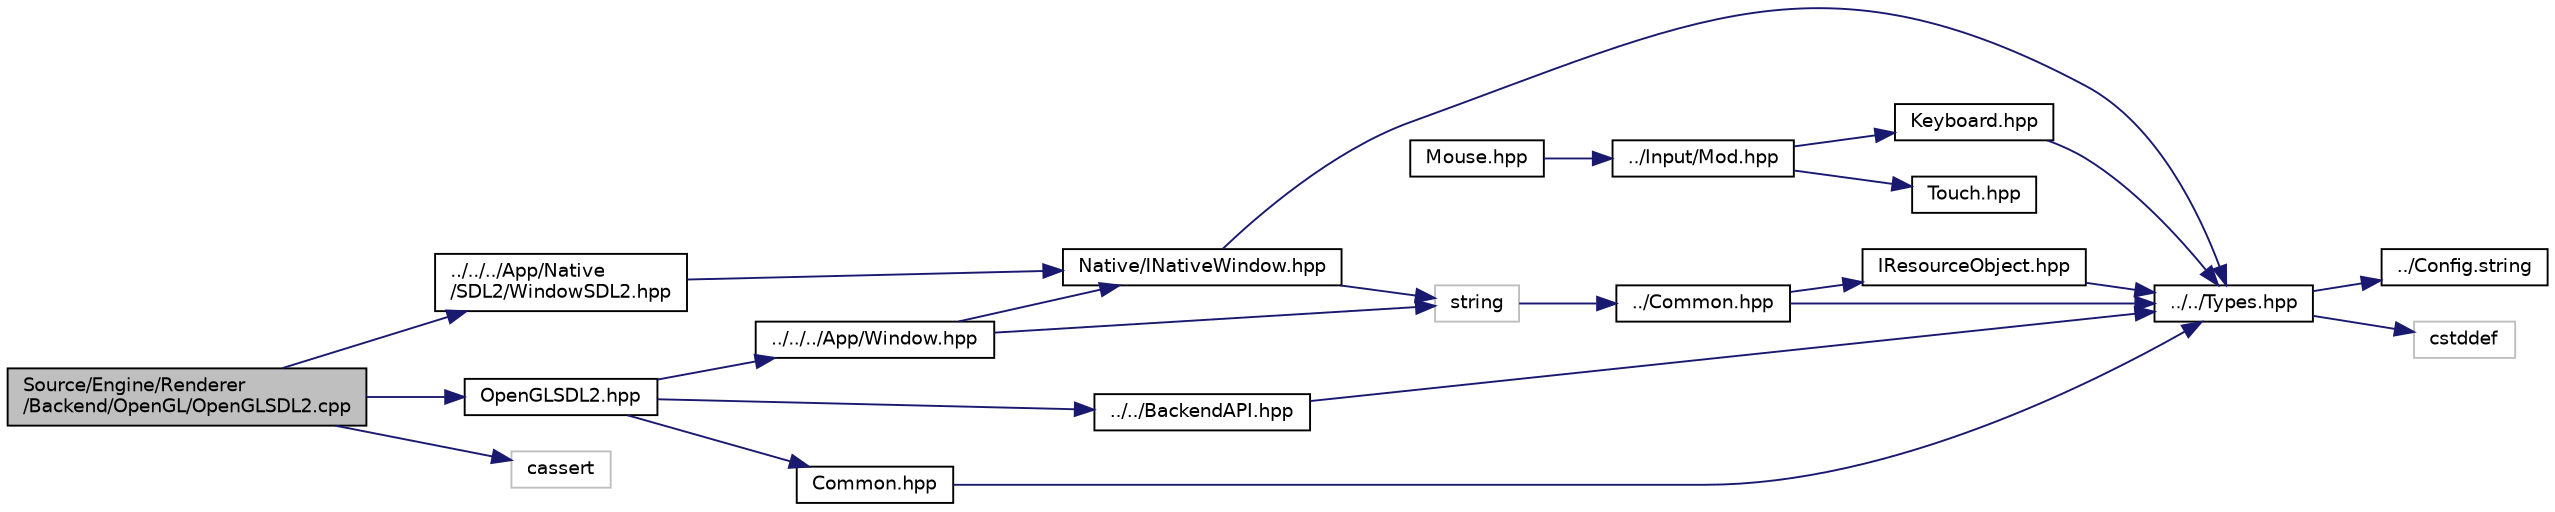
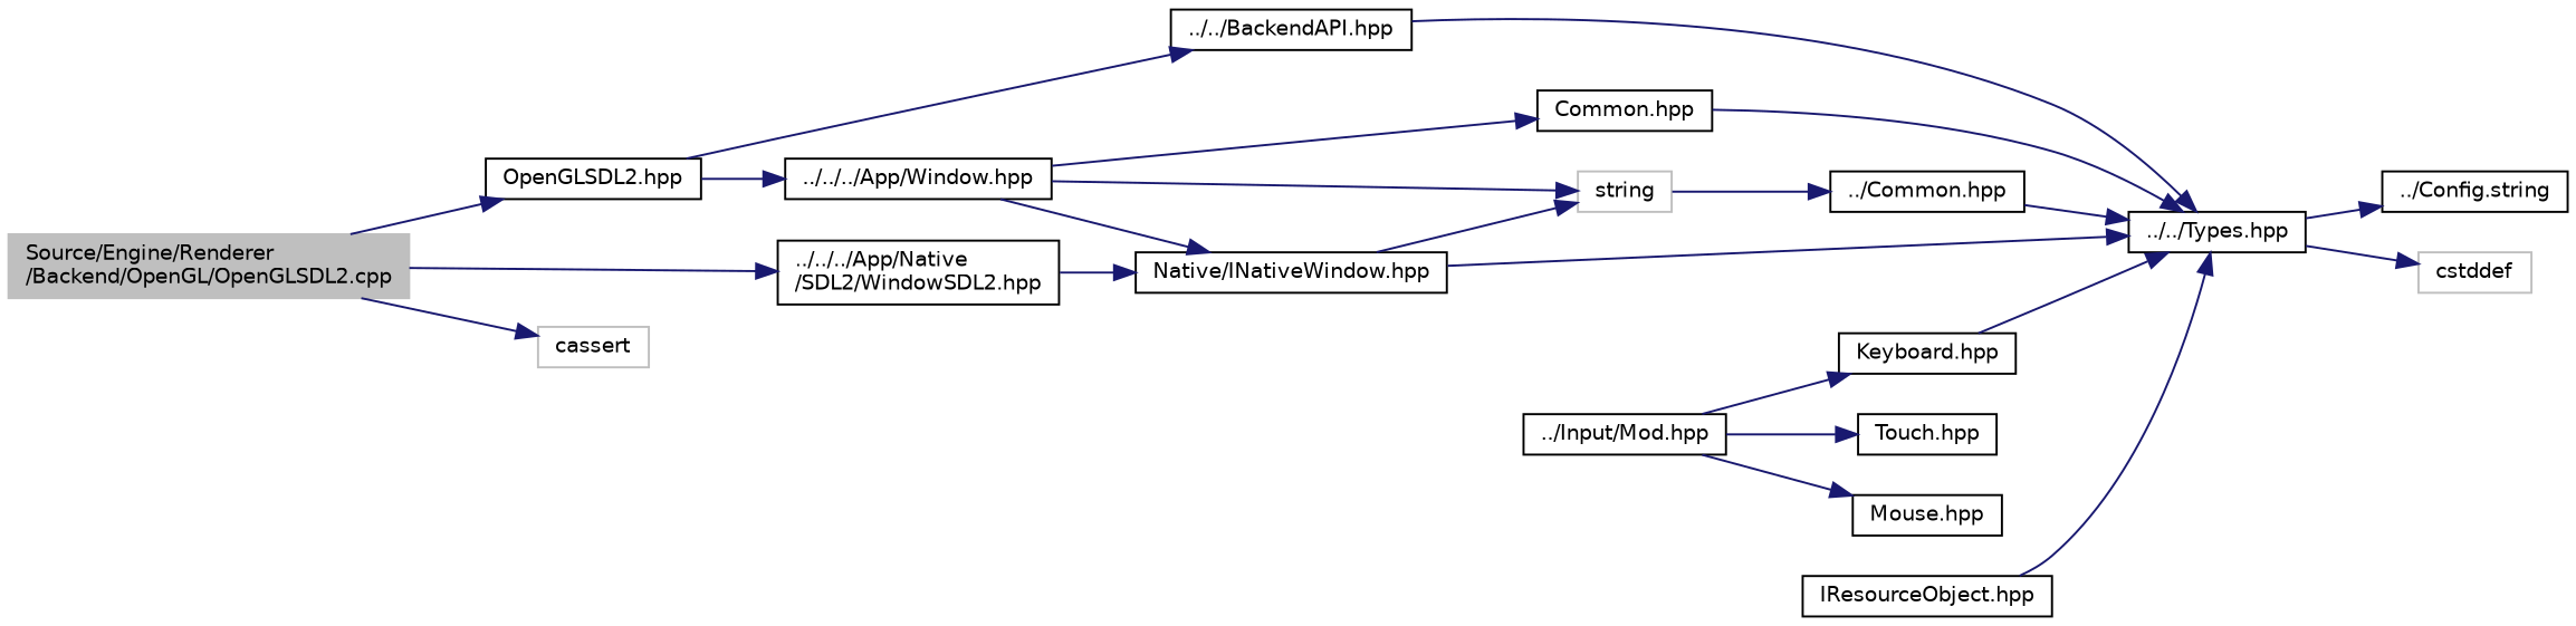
  digraph {
    rankdir=LR
    node [color=black fillcolor=white fontname=Helvetica fontsize=10 shape=record style=filled]
    edge [color=midnightblue fontname=Helvetica fontsize=10 labelfontname=Helvetica labelfontsize=10 style=solid]
-   n1 [fillcolor=grey75 fontcolor=black height=0.2 label="Source/Engine/Renderer\l/Backend/OpenGL/OpenGLSDL2.cpp" width=0.4]
+   n1 [color=grey75 fillcolor=grey75 fontcolor=black height=0.2 label="Source/Engine/Renderer\l/Backend/OpenGL/OpenGLSDL2.cpp" width=0.4]
    n2 [height=0.2 label="OpenGLSDL2.hpp" width=0.4]
    n3 [height=0.2 label="../../../App/Native\l/SDL2/WindowSDL2.hpp" width=0.4]
    n4 [color=grey75 height=0.2 label=cassert width=0.4]
    n5 [height=0.2 label="../../../App/Window.hpp" width=0.4]
    n6 [height=0.2 label="../../BackendAPI.hpp" width=0.4]
    n7 [height=0.2 label="Common.hpp" width=0.4]
    n8 [height=0.2 label="Native/INativeWindow.hpp" width=0.4]
    n9 [color=grey75 height=0.2 label=string width=0.4]
    n10 [height=0.2 label="../../Types.hpp" width=0.4]
    n11 [height=0.2 label="../Common.hpp" width=0.4]
    n12 [height=0.2 label="../Config.string" width=0.4]
    n13 [color=grey75 height=0.2 label=cstddef width=0.4]
    n14 [height=0.2 label="../Input/Mod.hpp" width=0.4]
    n15 [height=0.2 label="Mouse.hpp" width=0.4]
    n16 [height=0.2 label="Keyboard.hpp" width=0.4]
    n17 [height=0.2 label="Touch.hpp" width=0.4]
    n18 [height=0.2 label="IResourceObject.hpp" width=0.4]
    n1 -> n2
    n1 -> n3
    n1 -> n4
    n2 -> n5
    n2 -> n6
-   n2 -> n7
+   n5 -> n7
    n3 -> n8
    n5 -> n8
    n5 -> n9
    n6 -> n10
    n7 -> n10
    n8 -> n9
    n8 -> n10
    n9 -> n11
    n10 -> n12
    n10 -> n13
    n11 -> n10
-   n11 -> n18
-   n15 -> n14
+   n14 -> n15
    n14 -> n16
    n14 -> n17
    n16 -> n10
    n18 -> n10
  }
